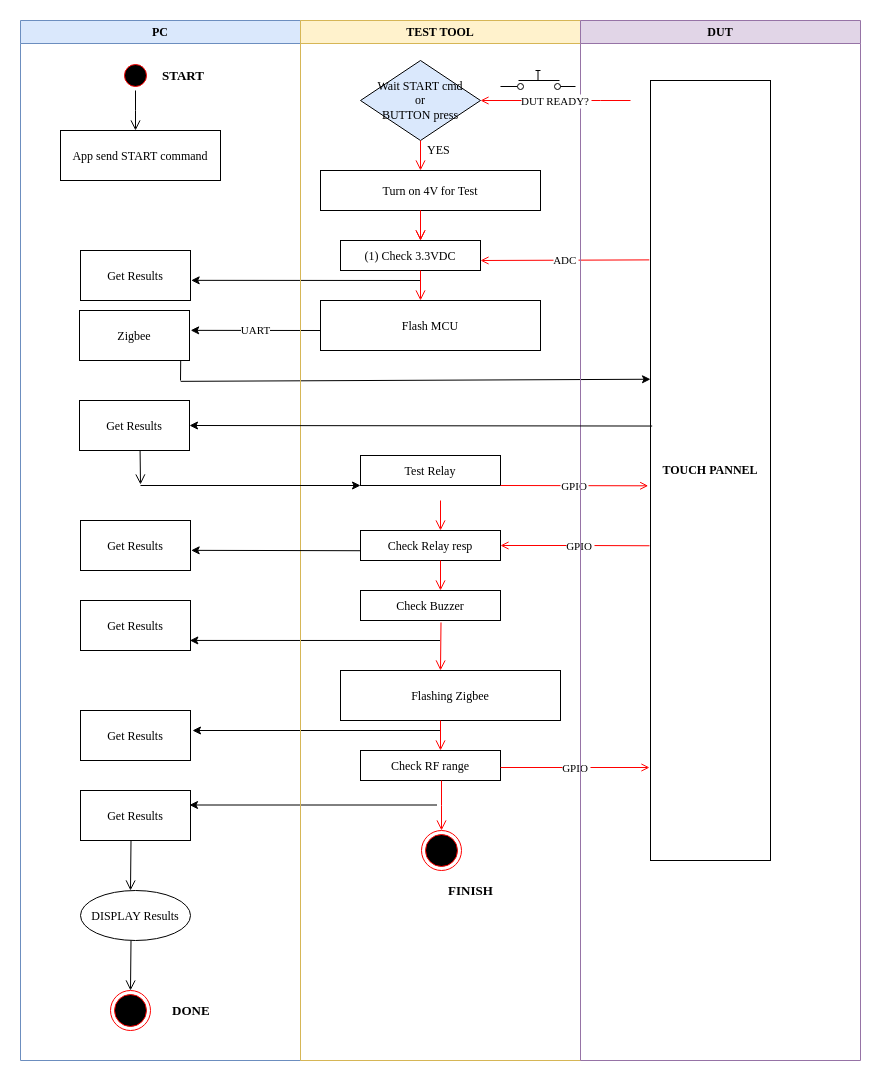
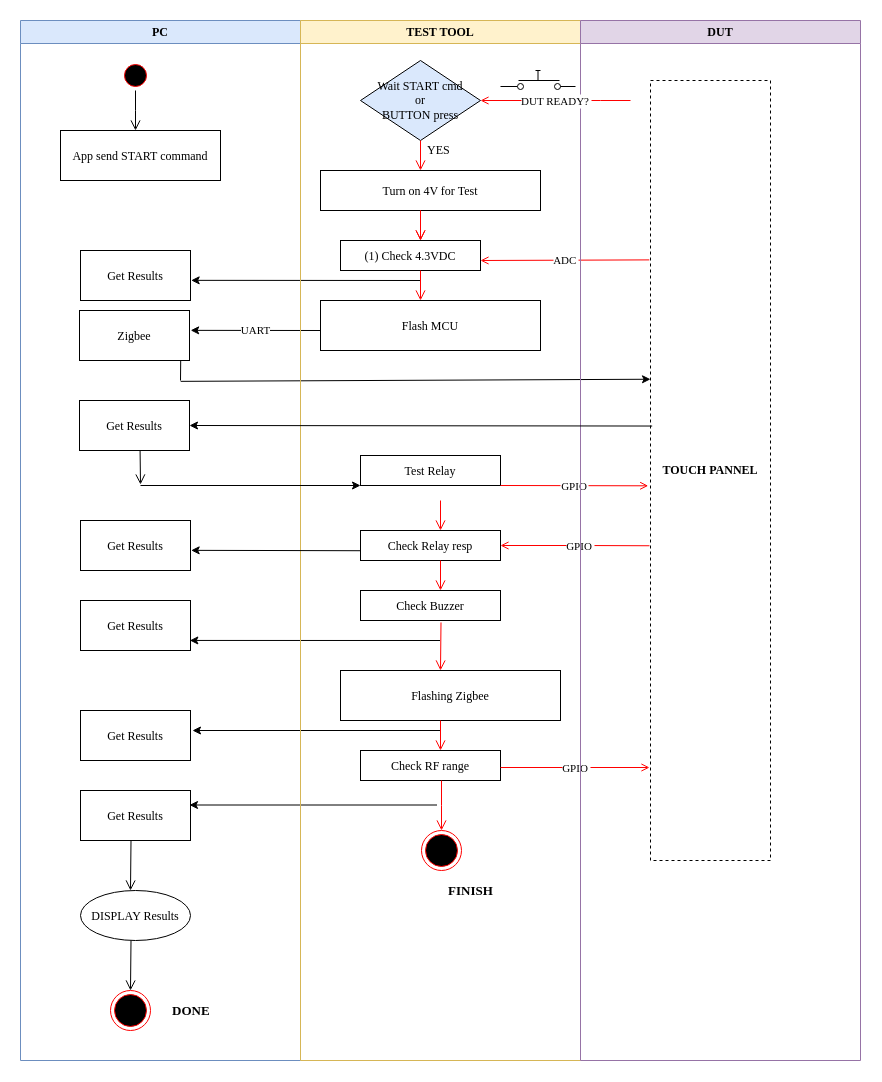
  <mxCell id="0" />
  <mxCell id="1" parent="0" />
  <mxCell id="2" value="PC" style="swimlane;whiteSpace=wrap;fontFamily=Verdana;fillColor=#dae8fc;strokeColor=#6c8ebf;" vertex="1" parent="1"><mxGeometry x="20" y="20" width="280" height="1040" as="geometry" /></mxCell>
  <mxCell id="3" value="" style="edgeStyle=elbowEdgeStyle;elbow=horizontal;verticalAlign=bottom;endArrow=open;endSize=8;strokeColor=#000000;endFill=1;rounded=0;fontFamily=Verdana;" edge="1" parent="2"><mxGeometry x="-55.5" y="274" as="geometry"><mxPoint x="119.643" y="464" as="targetPoint" /><mxPoint x="119.5" y="424" as="sourcePoint" /></mxGeometry></mxCell>
  <mxCell id="4" value="" style="ellipse;shape=startState;fillColor=#000000;strokeColor=#ff0000;fontFamily=Verdana;" vertex="1" parent="2"><mxGeometry x="100" y="40" width="30" height="30" as="geometry" /></mxCell>
  <mxCell id="5" value="" style="edgeStyle=elbowEdgeStyle;elbow=horizontal;verticalAlign=bottom;endArrow=open;endSize=8;strokeColor=#000000;endFill=1;rounded=0;fontFamily=Verdana;" edge="1" parent="2" source="4" target="6"><mxGeometry x="100" y="40" as="geometry"><mxPoint x="115" y="110" as="targetPoint" /></mxGeometry></mxCell>
  <mxCell id="6" value="App send START command" style="fontFamily=Verdana;" vertex="1" parent="2"><mxGeometry x="40" y="110" width="160" height="50" as="geometry" /></mxCell>
- <mxCell id="7" value="&lt;font style=&quot;font-size: 13px&quot;&gt;&lt;b&gt;START&lt;/b&gt;&lt;/font&gt;" style="text;html=1;resizable=0;points=[];autosize=1;align=left;verticalAlign=top;spacingTop=-4;fontFamily=Verdana;" vertex="1" parent="2"><mxGeometry x="140" y="45" width="60" height="20" as="geometry" /></mxCell>
  <mxCell id="8" value="Get Results" style="fontFamily=Verdana;" vertex="1" parent="2"><mxGeometry x="60" y="230" width="110" height="50" as="geometry" /></mxCell>
  <mxCell id="9" value="" style="endArrow=classic;html=1;entryX=1.006;entryY=0.597;entryDx=0;entryDy=0;entryPerimeter=0;fontFamily=Verdana;" edge="1" parent="2" target="8"><mxGeometry width="50" height="50" relative="1" as="geometry"><mxPoint x="400" y="260" as="sourcePoint" /><mxPoint x="210" y="280" as="targetPoint" /></mxGeometry></mxCell>
  <mxCell id="10" value="Get Results" style="fontFamily=Verdana;" vertex="1" parent="2"><mxGeometry x="60" y="580" width="110" height="50" as="geometry" /></mxCell>
  <mxCell id="11" value="DISPLAY Results" style="ellipse;fontFamily=Verdana;" vertex="1" parent="2"><mxGeometry x="60" y="870" width="110" height="50" as="geometry" /></mxCell>
  <mxCell id="12" value="" style="edgeStyle=elbowEdgeStyle;elbow=horizontal;verticalAlign=bottom;endArrow=open;endSize=8;strokeColor=#000000;endFill=1;rounded=0;fontFamily=Verdana;" edge="1" parent="2"><mxGeometry x="-4024.5" y="-420" as="geometry"><mxPoint x="110" y="870" as="targetPoint" /><mxPoint x="110.5" y="820" as="sourcePoint" /></mxGeometry></mxCell>
  <mxCell id="13" value="" style="edgeStyle=elbowEdgeStyle;elbow=horizontal;verticalAlign=bottom;endArrow=open;endSize=8;strokeColor=#000000;endFill=1;rounded=0;fontFamily=Verdana;" edge="1" parent="2"><mxGeometry x="-4184.5" y="-440" as="geometry"><mxPoint x="110" y="970" as="targetPoint" /><mxPoint x="110.5" y="920" as="sourcePoint" /></mxGeometry></mxCell>
  <mxCell id="14" value="" style="ellipse;shape=endState;fillColor=#000000;strokeColor=#ff0000;fontFamily=Verdana;" vertex="1" parent="2"><mxGeometry x="90" y="970" width="40" height="40" as="geometry" /></mxCell>
  <mxCell id="15" value="&lt;font style=&quot;font-size: 13px&quot;&gt;&lt;b&gt;DONE&lt;/b&gt;&lt;/font&gt;" style="text;html=1;resizable=0;points=[];autosize=1;align=left;verticalAlign=top;spacingTop=-4;fontFamily=Verdana;" vertex="1" parent="2"><mxGeometry x="150" y="980" width="60" height="20" as="geometry" /></mxCell>
  <mxCell id="16" value="Zigbee" style="fontFamily=Verdana;" vertex="1" parent="2"><mxGeometry x="59" y="290" width="110" height="50" as="geometry" /></mxCell>
  <mxCell id="17" value="Get Results" style="fontFamily=Verdana;" vertex="1" parent="2"><mxGeometry x="60" y="500" width="110" height="50" as="geometry" /></mxCell>
  <mxCell id="18" value="Get Results" style="fontFamily=Verdana;" vertex="1" parent="2"><mxGeometry x="60" y="690" width="110" height="50" as="geometry" /></mxCell>
  <mxCell id="19" value="" style="endArrow=classic;html=1;entryX=0.994;entryY=0.799;entryDx=0;entryDy=0;entryPerimeter=0;fontFamily=Verdana;" edge="1" parent="2" target="10"><mxGeometry width="50" height="50" relative="1" as="geometry"><mxPoint x="419.5" y="620" as="sourcePoint" /><mxPoint x="190.16" y="619.85" as="targetPoint" /></mxGeometry></mxCell>
  <mxCell id="20" value="Get Results" style="fontFamily=Verdana;" vertex="1" parent="2"><mxGeometry x="60" y="770" width="110" height="50" as="geometry" /></mxCell>
  <mxCell id="21" value="" style="endArrow=classic;html=1;entryX=1.018;entryY=0.4;entryDx=0;entryDy=0;entryPerimeter=0;fontFamily=Verdana;" edge="1" parent="2" target="18"><mxGeometry width="50" height="50" relative="1" as="geometry"><mxPoint x="419.5" y="710" as="sourcePoint" /><mxPoint x="190.16" y="709.85" as="targetPoint" /></mxGeometry></mxCell>
  <mxCell id="22" value="UART" style="endArrow=classic;html=1;entryX=1.006;entryY=0.597;entryDx=0;entryDy=0;entryPerimeter=0;fontFamily=Verdana;" edge="1" parent="2"><mxGeometry width="50" height="50" relative="1" as="geometry"><mxPoint x="299.5" y="310.0" as="sourcePoint" /><mxPoint x="170.16" y="309.85" as="targetPoint" /></mxGeometry></mxCell>
  <mxCell id="23" value="" style="endArrow=classic;html=1;entryX=0;entryY=0.383;entryDx=0;entryDy=0;entryPerimeter=0;fontFamily=Verdana;" edge="1" parent="2" target="56"><mxGeometry width="50" height="50" relative="1" as="geometry"><mxPoint x="160.16" y="360.85" as="sourcePoint" /><mxPoint x="605.8" y="358.82" as="targetPoint" /></mxGeometry></mxCell>
  <mxCell id="24" value="" style="endArrow=none;html=1;exitX=0.92;exitY=1.008;exitDx=0;exitDy=0;exitPerimeter=0;" edge="1" parent="2" source="16"><mxGeometry width="50" height="50" relative="1" as="geometry"><mxPoint x="160" y="342" as="sourcePoint" /><mxPoint x="160" y="360" as="targetPoint" /></mxGeometry></mxCell>
  <mxCell id="25" value="Get Results" style="fontFamily=Verdana;" vertex="1" parent="2"><mxGeometry x="59" y="380" width="110" height="50" as="geometry" /></mxCell>
  <mxCell id="26" value="" style="endArrow=classic;html=1;entryX=1.018;entryY=0.4;entryDx=0;entryDy=0;entryPerimeter=0;fontFamily=Verdana;" edge="1" parent="2"><mxGeometry width="50" height="50" relative="1" as="geometry"><mxPoint x="416.5" y="784.5" as="sourcePoint" /><mxPoint x="168.98" y="784.5" as="targetPoint" /></mxGeometry></mxCell>
  <mxCell id="27" value="TEST TOOL" style="swimlane;whiteSpace=wrap;startSize=23;fontFamily=Verdana;fillColor=#fff2cc;strokeColor=#d6b656;" vertex="1" parent="1"><mxGeometry x="300" y="20" width="280" height="1040" as="geometry" /></mxCell>
  <mxCell id="28" value="Turn on 4V for Test" style="fontFamily=Verdana;" vertex="1" parent="27"><mxGeometry x="20" y="150" width="220" height="40" as="geometry" /></mxCell>
- <mxCell id="29" value="(1) Check 3.3VDC" style="fontFamily=Verdana;" vertex="1" parent="27"><mxGeometry x="40" y="220" width="140" height="30" as="geometry" /></mxCell>
+ <mxCell id="29" value="(1) Check 4.3VDC" style="fontFamily=Verdana;" vertex="1" parent="27"><mxGeometry x="40" y="220" width="140" height="30" as="geometry" /></mxCell>
  <mxCell id="30" value="ADC" style="endArrow=open;strokeColor=#FF0000;endFill=1;rounded=0;fontFamily=Verdana;exitX=-0.01;exitY=0.23;exitDx=0;exitDy=0;exitPerimeter=0;" edge="1" parent="27" source="56"><mxGeometry relative="1" as="geometry"><mxPoint x="310" y="240.0" as="sourcePoint" /><mxPoint x="180" y="240.0" as="targetPoint" /></mxGeometry></mxCell>
  <mxCell id="31" value="" style="edgeStyle=elbowEdgeStyle;elbow=horizontal;verticalAlign=bottom;endArrow=open;endSize=8;strokeColor=#FF0000;endFill=1;rounded=0;fontFamily=Verdana;" edge="1" parent="27"><mxGeometry x="-55" y="30" as="geometry"><mxPoint x="119.759" y="220" as="targetPoint" /><mxPoint x="120" y="190" as="sourcePoint" /></mxGeometry></mxCell>
  <mxCell id="32" value="" style="edgeStyle=elbowEdgeStyle;elbow=horizontal;verticalAlign=bottom;endArrow=open;endSize=8;strokeColor=#FF0000;endFill=1;rounded=0;fontFamily=Verdana;" edge="1" parent="27"><mxGeometry x="-495" y="-90" as="geometry"><mxPoint x="119.759" y="220" as="targetPoint" /><mxPoint x="120" y="190" as="sourcePoint" /></mxGeometry></mxCell>
  <mxCell id="33" value="" style="edgeStyle=elbowEdgeStyle;elbow=horizontal;verticalAlign=bottom;endArrow=open;endSize=8;strokeColor=#FF0000;endFill=1;rounded=0;fontFamily=Verdana;" edge="1" parent="27"><mxGeometry x="-495" y="-30" as="geometry"><mxPoint x="119.759" y="280" as="targetPoint" /><mxPoint x="120" y="250" as="sourcePoint" /></mxGeometry></mxCell>
  <mxCell id="34" value="Flash MCU" style="fontFamily=Verdana;" vertex="1" parent="27"><mxGeometry x="20" y="280" width="220" height="50" as="geometry" /></mxCell>
  <mxCell id="35" value="Flashing Zigbee" style="fontFamily=Verdana;" vertex="1" parent="27"><mxGeometry x="40" y="650" width="220" height="50" as="geometry" /></mxCell>
  <mxCell id="36" value="Wait START cmd&lt;br&gt;or&lt;br&gt;BUTTON press" style="rhombus;whiteSpace=wrap;html=1;fontFamily=Verdana;fillColor=#dae8fc;" vertex="1" parent="27"><mxGeometry x="60" y="40" width="120" height="80" as="geometry" /></mxCell>
  <mxCell id="37" value="" style="edgeStyle=elbowEdgeStyle;elbow=horizontal;verticalAlign=bottom;endArrow=open;endSize=8;strokeColor=#FF0000;endFill=1;rounded=0;fontFamily=Verdana;" edge="1" parent="27"><mxGeometry x="-495" y="-160" as="geometry"><mxPoint x="119.759" y="150" as="targetPoint" /><mxPoint x="120" y="120" as="sourcePoint" /></mxGeometry></mxCell>
  <mxCell id="38" value="YES" style="text;html=1;resizable=0;points=[];autosize=1;align=left;verticalAlign=top;spacingTop=-4;fontFamily=Verdana;" vertex="1" parent="27"><mxGeometry x="124.5" y="120" width="40" height="20" as="geometry" /></mxCell>
  <mxCell id="39" value="Test Relay" style="fontFamily=Verdana;" vertex="1" parent="27"><mxGeometry x="60" y="435" width="140" height="30" as="geometry" /></mxCell>
  <mxCell id="40" value="Check Relay resp" style="fontFamily=Verdana;" vertex="1" parent="27"><mxGeometry x="60" y="510" width="140" height="30" as="geometry" /></mxCell>
  <mxCell id="41" value="GPIO" style="endArrow=open;strokeColor=#FF0000;endFill=1;rounded=0;fontFamily=Verdana;exitX=-0.019;exitY=0.386;exitDx=0;exitDy=0;exitPerimeter=0;" edge="1" parent="27"><mxGeometry relative="1" as="geometry"><mxPoint x="200" y="465" as="sourcePoint" /><mxPoint x="347.72" y="465.3" as="targetPoint" /></mxGeometry></mxCell>
  <mxCell id="42" value="" style="edgeStyle=elbowEdgeStyle;elbow=horizontal;verticalAlign=bottom;endArrow=open;endSize=8;strokeColor=#FF0000;endFill=1;rounded=0;fontFamily=Verdana;" edge="1" parent="27"><mxGeometry x="-915" y="80" as="geometry"><mxPoint x="139.759" y="510" as="targetPoint" /><mxPoint x="140" y="480" as="sourcePoint" /></mxGeometry></mxCell>
  <mxCell id="43" value="Check RF range" style="fontFamily=Verdana;" vertex="1" parent="27"><mxGeometry x="60" y="730" width="140" height="30" as="geometry" /></mxCell>
  <mxCell id="44" value="GPIO" style="endArrow=open;strokeColor=#FF0000;endFill=1;rounded=0;fontFamily=Verdana;exitX=-0.012;exitY=0.578;exitDx=0;exitDy=0;exitPerimeter=0;" edge="1" parent="27"><mxGeometry relative="1" as="geometry"><mxPoint x="200" y="747" as="sourcePoint" /><mxPoint x="349" y="747" as="targetPoint" /><Array as="points"><mxPoint x="270" y="747" /></Array></mxGeometry></mxCell>
  <mxCell id="45" value="" style="edgeStyle=elbowEdgeStyle;elbow=horizontal;verticalAlign=bottom;endArrow=open;endSize=8;strokeColor=#FF0000;endFill=1;rounded=0;fontFamily=Verdana;" edge="1" parent="27"><mxGeometry x="-1835" y="300" as="geometry"><mxPoint x="139.759" y="730" as="targetPoint" /><mxPoint x="140" y="700" as="sourcePoint" /></mxGeometry></mxCell>
  <mxCell id="46" value="" style="edgeStyle=elbowEdgeStyle;elbow=horizontal;verticalAlign=bottom;endArrow=open;endSize=8;strokeColor=#FF0000;endFill=1;rounded=0;fontFamily=Verdana;" edge="1" parent="27"><mxGeometry x="-3594" y="-120" as="geometry"><mxPoint x="141" y="810" as="targetPoint" /><mxPoint x="141" y="760" as="sourcePoint" /></mxGeometry></mxCell>
  <mxCell id="47" value="" style="pointerEvents=1;verticalLabelPosition=bottom;shadow=0;dashed=0;align=center;html=1;verticalAlign=top;shape=mxgraph.electrical.electro-mechanical.push_switch_no;fontFamily=Verdana;" vertex="1" parent="27"><mxGeometry x="200" y="50" width="75" height="19" as="geometry" /></mxCell>
  <mxCell id="48" value="" style="ellipse;shape=endState;fillColor=#000000;strokeColor=#ff0000;fontFamily=Verdana;" vertex="1" parent="27"><mxGeometry x="121" y="810" width="40" height="40" as="geometry" /></mxCell>
  <mxCell id="49" value="&lt;font style=&quot;font-size: 13px&quot;&gt;&lt;b&gt;FINISH&lt;/b&gt;&lt;/font&gt;" style="text;html=1;resizable=0;points=[];autosize=1;align=left;verticalAlign=top;spacingTop=-4;fontFamily=Verdana;" vertex="1" parent="27"><mxGeometry x="145.5" y="860" width="70" height="20" as="geometry" /></mxCell>
  <mxCell id="50" value="GPIO" style="endArrow=open;strokeColor=#FF0000;endFill=1;rounded=0;fontFamily=Verdana;exitX=0;exitY=0.445;exitDx=0;exitDy=0;exitPerimeter=0;" edge="1" parent="27"><mxGeometry x="-0.061" relative="1" as="geometry"><mxPoint x="349" y="525.25" as="sourcePoint" /><mxPoint x="200" y="525" as="targetPoint" /><mxPoint as="offset" /><Array as="points"><mxPoint x="280" y="525" /></Array></mxGeometry></mxCell>
  <mxCell id="51" value="Check Buzzer" style="fontFamily=Verdana;" vertex="1" parent="27"><mxGeometry x="60" y="570" width="140" height="30" as="geometry" /></mxCell>
  <mxCell id="52" value="" style="edgeStyle=elbowEdgeStyle;elbow=horizontal;verticalAlign=bottom;endArrow=open;endSize=8;strokeColor=#FF0000;endFill=1;rounded=0;fontFamily=Verdana;" edge="1" parent="27"><mxGeometry x="-1355" y="20" as="geometry"><mxPoint x="139.759" y="570" as="targetPoint" /><mxPoint x="140" y="540" as="sourcePoint" /></mxGeometry></mxCell>
  <mxCell id="53" value="" style="endArrow=classic;html=1;" edge="1" parent="27"><mxGeometry width="50" height="50" relative="1" as="geometry"><mxPoint x="-160" y="465" as="sourcePoint" /><mxPoint x="60" y="465" as="targetPoint" /></mxGeometry></mxCell>
  <mxCell id="54" value="" style="edgeStyle=elbowEdgeStyle;elbow=horizontal;verticalAlign=bottom;endArrow=open;endSize=8;strokeColor=#FF0000;endFill=1;rounded=0;fontFamily=Verdana;exitX=0.575;exitY=1.065;exitDx=0;exitDy=0;exitPerimeter=0;" edge="1" parent="27" source="51"><mxGeometry x="-1795" y="-20" as="geometry"><mxPoint x="139.759" y="650" as="targetPoint" /><mxPoint x="140" y="620" as="sourcePoint" /><Array as="points"><mxPoint x="140" y="670" /></Array></mxGeometry></mxCell>
  <mxCell id="55" value="DUT" style="swimlane;whiteSpace=wrap;fontFamily=Verdana;fillColor=#e1d5e7;strokeColor=#9673a6;" vertex="1" parent="1"><mxGeometry x="580" y="20" width="280" height="1040" as="geometry" /></mxCell>
- <mxCell id="56" value="&lt;b&gt;TOUCH PANNEL&lt;/b&gt;" style="rounded=0;whiteSpace=wrap;html=1;fontFamily=Verdana;" vertex="1" parent="55"><mxGeometry x="70" y="60" width="120" height="780" as="geometry" /></mxCell>
+ <mxCell id="56" value="&lt;b&gt;TOUCH PANNEL&lt;/b&gt;" style="rounded=0;whiteSpace=wrap;html=1;fontFamily=Verdana;dashed=1;" vertex="1" parent="55"><mxGeometry x="70" y="60" width="120" height="780" as="geometry" /></mxCell>
  <mxCell id="57" value="DUT READY?" style="endArrow=open;strokeColor=#FF0000;endFill=1;rounded=0;fontFamily=Verdana;entryX=1;entryY=0.5;entryDx=0;entryDy=0;" edge="1" parent="55" target="36"><mxGeometry relative="1" as="geometry"><mxPoint x="50" y="80" as="sourcePoint" /><mxPoint x="-50" y="79.5" as="targetPoint" /><Array as="points"><mxPoint x="50" y="80" /><mxPoint x="20" y="80" /></Array></mxGeometry></mxCell>
  <mxCell id="58" value="" style="endArrow=classic;html=1;entryX=1.006;entryY=0.597;entryDx=0;entryDy=0;entryPerimeter=0;fontFamily=Verdana;exitX=-0.001;exitY=0.674;exitDx=0;exitDy=0;exitPerimeter=0;" edge="1" parent="1" target="17" source="40"><mxGeometry width="50" height="50" relative="1" as="geometry"><mxPoint x="420" y="490" as="sourcePoint" /><mxPoint x="-90" y="270" as="targetPoint" /></mxGeometry></mxCell>
  <mxCell id="59" value="" style="endArrow=classic;html=1;entryX=1;entryY=0.5;entryDx=0;entryDy=0;exitX=0.014;exitY=0.443;exitDx=0;exitDy=0;exitPerimeter=0;" edge="1" parent="1" source="56" target="25"><mxGeometry width="50" height="50" relative="1" as="geometry"><mxPoint x="220" y="480" as="sourcePoint" /><mxPoint x="270" y="430" as="targetPoint" /></mxGeometry></mxCell>
